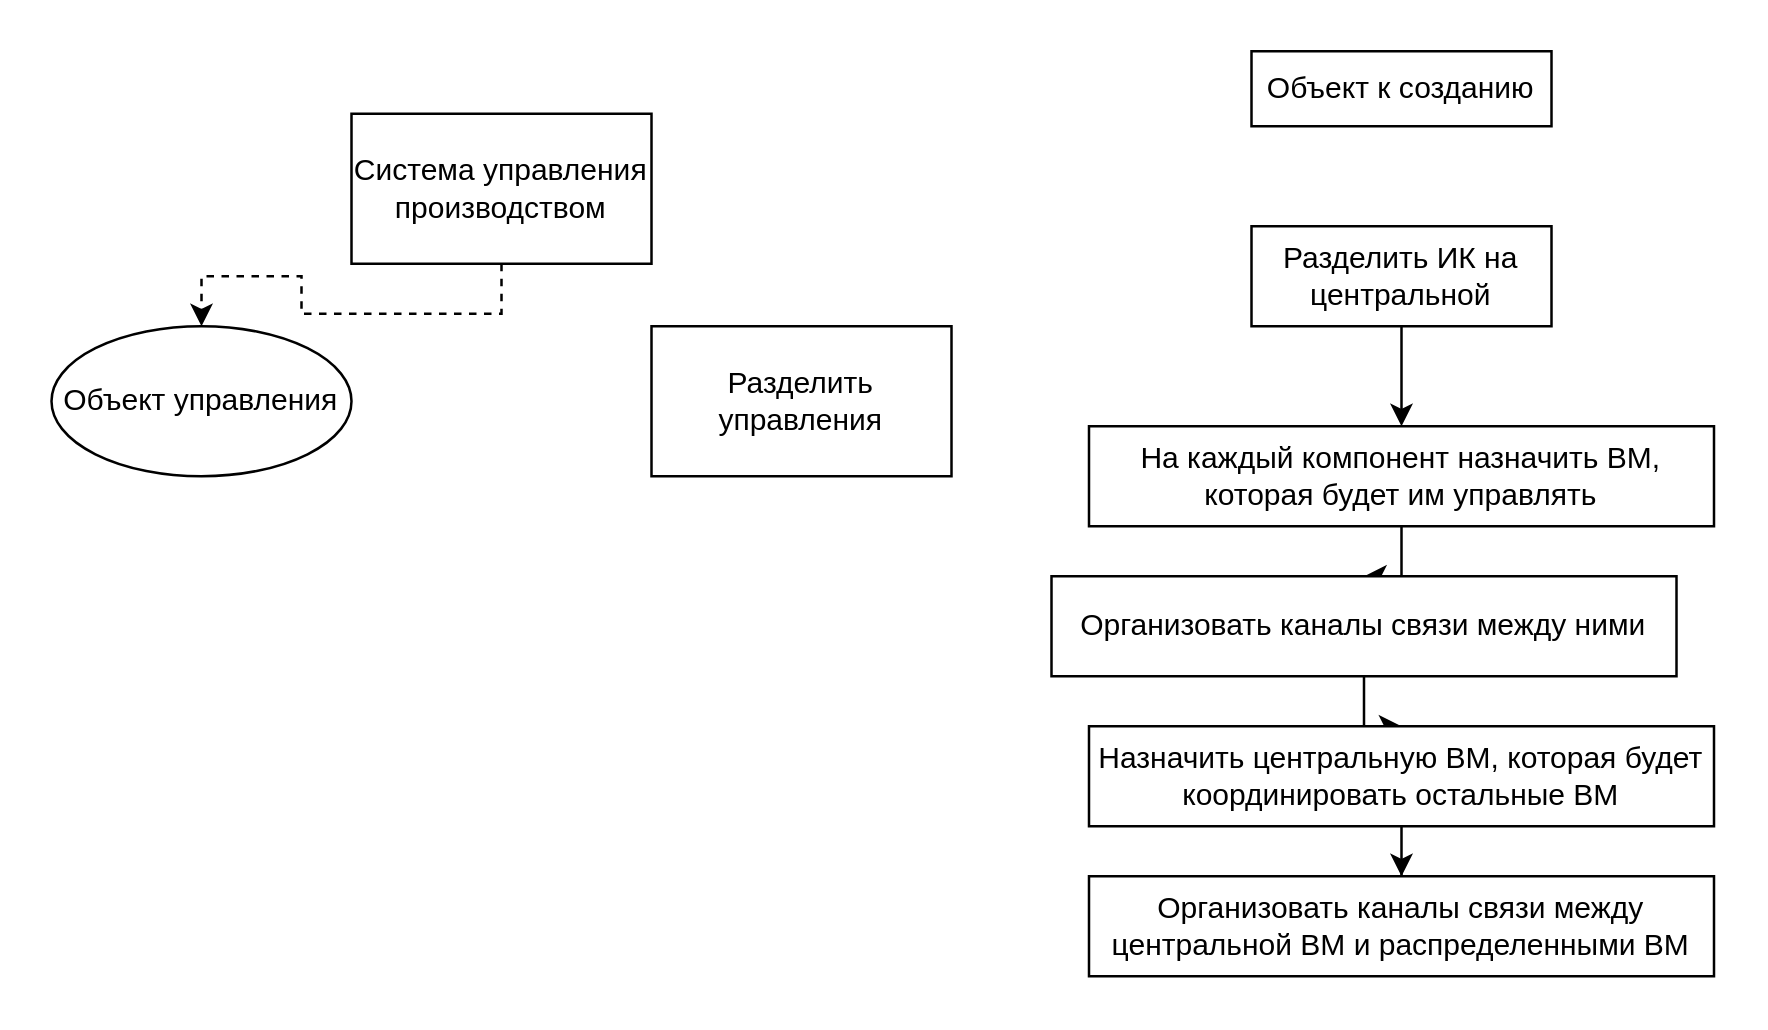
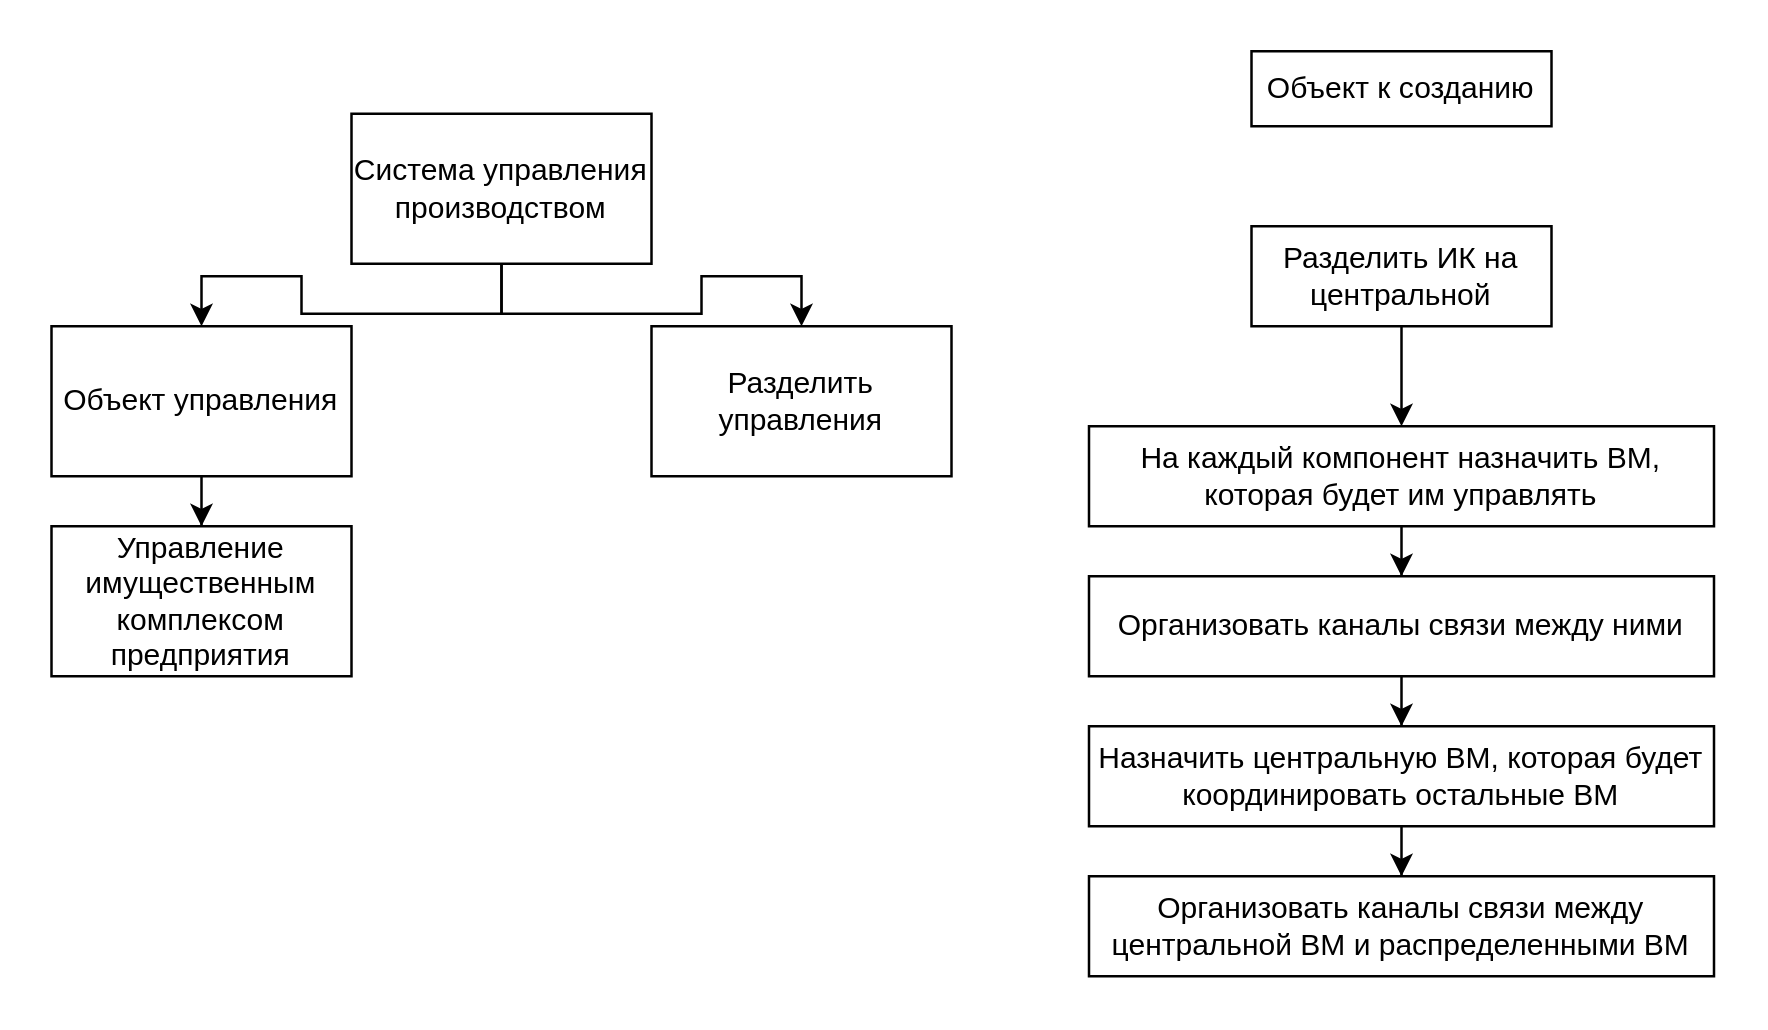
  <mxCell id="0" />
  <mxCell id="1" parent="0" />
- <mxCell id="2" value="" style="edgeStyle=orthogonalEdgeStyle;rounded=0;orthogonalLoop=1;jettySize=auto;html=1;dashed=1;" edge="1" parent="1" source="4" target="6"><mxGeometry relative="1" as="geometry" /></mxCell>
+ <mxCell id="2" value="" style="edgeStyle=orthogonalEdgeStyle;rounded=0;orthogonalLoop=1;jettySize=auto;html=1;" edge="1" parent="1" source="4" target="6"><mxGeometry relative="1" as="geometry" /></mxCell>
+ <mxCell id="3" style="edgeStyle=orthogonalEdgeStyle;rounded=0;orthogonalLoop=1;jettySize=auto;html=1;entryX=0.5;entryY=0;entryDx=0;entryDy=0;" edge="1" parent="1" source="4" target="7"><mxGeometry relative="1" as="geometry" /></mxCell>
  <mxCell id="4" value="Система управления производством" style="rounded=0;whiteSpace=wrap;html=1;" vertex="1" parent="1"><mxGeometry x="140" y="45" width="120" height="60" as="geometry" /></mxCell>
- <mxCell id="6" value="Объект управления" style="ellipse;whiteSpace=wrap;html=1;" vertex="1" parent="1"><mxGeometry x="20" y="130" width="120" height="60" as="geometry" /></mxCell>
+ <mxCell id="5" value="" style="edgeStyle=orthogonalEdgeStyle;rounded=0;orthogonalLoop=1;jettySize=auto;html=1;" edge="1" parent="1" source="6" target="8"><mxGeometry relative="1" as="geometry" /></mxCell>
+ <mxCell id="6" value="Объект управления" style="rounded=0;whiteSpace=wrap;html=1;" vertex="1" parent="1"><mxGeometry x="20" y="130" width="120" height="60" as="geometry" /></mxCell>
  <mxCell id="7" value="Разделить управления" style="rounded=0;whiteSpace=wrap;html=1;" vertex="1" parent="1"><mxGeometry x="260" y="130" width="120" height="60" as="geometry" /></mxCell>
+ <mxCell id="8" value="Управление имущественным комплексом предприятия" style="rounded=0;whiteSpace=wrap;html=1;" vertex="1" parent="1"><mxGeometry x="20" y="210" width="120" height="60" as="geometry" /></mxCell>
  <mxCell id="9" value="Объект к созданию" style="rounded=0;whiteSpace=wrap;html=1;" vertex="1" parent="1"><mxGeometry x="500" y="20" width="120" height="30" as="geometry" /></mxCell>
  <mxCell id="10" value="" style="edgeStyle=orthogonalEdgeStyle;rounded=0;orthogonalLoop=1;jettySize=auto;html=1;" edge="1" parent="1" source="11" target="13"><mxGeometry relative="1" as="geometry" /></mxCell>
  <mxCell id="11" value="Разделить ИК на центральной" style="rounded=0;whiteSpace=wrap;html=1;" vertex="1" parent="1"><mxGeometry x="500" y="90" width="120" height="40" as="geometry" /></mxCell>
  <mxCell id="12" value="" style="edgeStyle=orthogonalEdgeStyle;rounded=0;orthogonalLoop=1;jettySize=auto;html=1;" edge="1" parent="1" source="13" target="15"><mxGeometry relative="1" as="geometry" /></mxCell>
  <mxCell id="13" value="На каждый компонент назначить ВМ, которая будет им управлять" style="rounded=0;whiteSpace=wrap;html=1;" vertex="1" parent="1"><mxGeometry x="435" y="170" width="250" height="40" as="geometry" /></mxCell>
  <mxCell id="14" value="" style="edgeStyle=orthogonalEdgeStyle;rounded=0;orthogonalLoop=1;jettySize=auto;html=1;" edge="1" parent="1" source="15" target="17"><mxGeometry relative="1" as="geometry" /></mxCell>
- <mxCell id="15" value="Организовать каналы связи между ними" style="rounded=0;whiteSpace=wrap;html=1;" vertex="1" parent="1"><mxGeometry x="420" y="230" width="250" height="40" as="geometry" /></mxCell>
+ <mxCell id="15" value="Организовать каналы связи между ними" style="rounded=0;whiteSpace=wrap;html=1;" vertex="1" parent="1"><mxGeometry x="435" y="230" width="250" height="40" as="geometry" /></mxCell>
  <mxCell id="16" value="" style="edgeStyle=orthogonalEdgeStyle;rounded=0;orthogonalLoop=1;jettySize=auto;html=1;" edge="1" parent="1" source="17" target="18"><mxGeometry relative="1" as="geometry" /></mxCell>
  <mxCell id="17" value="Назначить центральную ВМ, которая будет координировать остальные ВМ" style="rounded=0;whiteSpace=wrap;html=1;" vertex="1" parent="1"><mxGeometry x="435" y="290" width="250" height="40" as="geometry" /></mxCell>
  <mxCell id="18" value="Организовать каналы связи между центральной ВМ и распределенными ВМ" style="rounded=0;whiteSpace=wrap;html=1;" vertex="1" parent="1"><mxGeometry x="435" y="350" width="250" height="40" as="geometry" /></mxCell>
